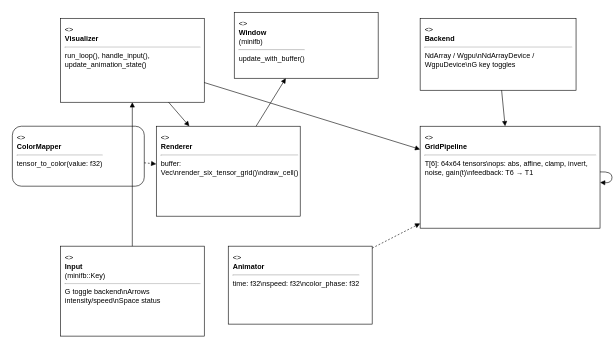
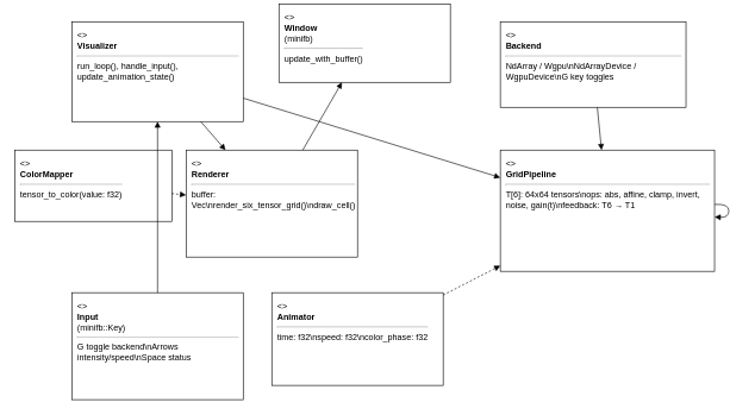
  <mxCell id="0" />
  <mxCell id="1" parent="0" />
  <mxCell id="2" value="&lt;&lt;block&gt;&gt;&lt;br/&gt;&lt;b&gt;Visualizer&lt;/b&gt;&lt;hr/&gt;run_loop(), handle_input(), update_animation_state()" style="whiteSpace=wrap;html=1;rounded=0;strokeColor=#000000;fillColor=#ffffff;align=left;verticalAlign=top;spacing=8;" parent="1" vertex="1"><mxGeometry x="100" y="30" width="240" height="140" as="geometry" /></mxCell>
- <mxCell id="3" value="&lt;&lt;block&gt;&gt;&lt;br/&gt;&lt;b&gt;Window&lt;/b&gt;&lt;br/&gt;(minifb)&lt;hr/&gt;update_with_buffer()" style="whiteSpace=wrap;html=1;rounded=0;strokeColor=#000000;fillColor=#ffffff;align=left;verticalAlign=top;spacing=8;" parent="1" vertex="1"><mxGeometry x="390" y="20" width="240" height="110" as="geometry" /></mxCell>
+ <mxCell id="3" value="&lt;&lt;block&gt;&gt;&lt;br/&gt;&lt;b&gt;Window&lt;/b&gt;&lt;br/&gt;(minifb)&lt;hr/&gt;update_with_buffer()" style="whiteSpace=wrap;html=1;rounded=0;strokeColor=#000000;fillColor=#ffffff;align=left;verticalAlign=top;spacing=8;" parent="1" vertex="1"><mxGeometry x="390" y="5" width="240" height="110" as="geometry" /></mxCell>
  <mxCell id="4" value="&lt;&lt;block&gt;&gt;&lt;br/&gt;&lt;b&gt;Renderer&lt;/b&gt;&lt;hr/&gt;buffer: Vec&lt;u32&gt;\nrender_six_tensor_grid()\ndraw_cell()" style="whiteSpace=wrap;html=1;rounded=0;strokeColor=#000000;fillColor=#ffffff;align=left;verticalAlign=top;spacing=8;" parent="1" vertex="1"><mxGeometry x="260" y="210" width="240" height="150" as="geometry" /></mxCell>
- <mxCell id="5" value="&lt;&lt;block&gt;&gt;&lt;br/&gt;&lt;b&gt;ColorMapper&lt;/b&gt;&lt;hr/&gt;tensor_to_color(value: f32)" style="whiteSpace=wrap;html=1;strokeColor=#000000;fillColor=#ffffff;align=left;verticalAlign=top;spacing=8;rounded=1;" parent="1" vertex="1"><mxGeometry x="20" y="210" width="220" height="100" as="geometry" /></mxCell>
+ <mxCell id="5" value="&lt;&lt;block&gt;&gt;&lt;br/&gt;&lt;b&gt;ColorMapper&lt;/b&gt;&lt;hr/&gt;tensor_to_color(value: f32)" style="whiteSpace=wrap;html=1;rounded=0;strokeColor=#000000;fillColor=#ffffff;align=left;verticalAlign=top;spacing=8;" parent="1" vertex="1"><mxGeometry x="20" y="210" width="220" height="100" as="geometry" /></mxCell>
  <mxCell id="6" value="&lt;&lt;block&gt;&gt;&lt;br/&gt;&lt;b&gt;Backend&lt;/b&gt;&lt;hr/&gt;NdArray&lt;f32&gt; / Wgpu&lt;f32&gt;\nNdArrayDevice / WgpuDevice\nG key toggles" style="whiteSpace=wrap;html=1;rounded=0;strokeColor=#000000;fillColor=#ffffff;align=left;verticalAlign=top;spacing=8;" parent="1" vertex="1"><mxGeometry x="700" y="30" width="260" height="120" as="geometry" /></mxCell>
  <mxCell id="7" value="&lt;&lt;block&gt;&gt;&lt;br/&gt;&lt;b&gt;GridPipeline&lt;/b&gt;&lt;hr/&gt;T[6]: 64x64 tensors\nops: abs, affine, clamp, invert, noise, gain(t)\nfeedback: T6 → T1" style="whiteSpace=wrap;html=1;rounded=0;strokeColor=#000000;fillColor=#ffffff;align=left;verticalAlign=top;spacing=8;" parent="1" vertex="1"><mxGeometry x="700" y="210" width="300" height="170" as="geometry" /></mxCell>
  <mxCell id="8" value="&lt;&lt;block&gt;&gt;&lt;br/&gt;&lt;b&gt;Input&lt;/b&gt;&lt;br/&gt;(minifb::Key)&lt;hr/&gt;G toggle backend\nArrows intensity/speed\nSpace status" style="whiteSpace=wrap;html=1;rounded=0;strokeColor=#000000;fillColor=#ffffff;align=left;verticalAlign=top;spacing=8;" parent="1" vertex="1"><mxGeometry x="100" y="410" width="240" height="150" as="geometry" /></mxCell>
  <mxCell id="9" value="&lt;&lt;block&gt;&gt;&lt;br/&gt;&lt;b&gt;Animator&lt;/b&gt;&lt;hr/&gt;time: f32\nspeed: f32\ncolor_phase: f32" style="whiteSpace=wrap;html=1;rounded=0;strokeColor=#000000;fillColor=#ffffff;align=left;verticalAlign=top;spacing=8;" parent="1" vertex="1"><mxGeometry x="380" y="410" width="240" height="130" as="geometry" /></mxCell>
  <mxCell id="10" style="endArrow=block;strokeColor=#000000;" parent="1" source="2" target="4" edge="1"><mxGeometry relative="1" as="geometry" /></mxCell>
  <mxCell id="11" style="endArrow=block;strokeColor=#000000;" parent="1" source="4" target="3" edge="1"><mxGeometry relative="1" as="geometry" /></mxCell>
  <mxCell id="12" style="endArrow=block;dashed=1;strokeColor=#000000;" parent="1" source="5" target="4" edge="1"><mxGeometry relative="1" as="geometry" /></mxCell>
  <mxCell id="13" style="endArrow=block;strokeColor=#000000;" parent="1" source="2" target="7" edge="1"><mxGeometry relative="1" as="geometry" /></mxCell>
  <mxCell id="14" style="endArrow=block;strokeColor=#000000;" parent="1" source="6" target="7" edge="1"><mxGeometry relative="1" as="geometry" /></mxCell>
  <mxCell id="15" style="endArrow=block;dashed=1;strokeColor=#000000;" parent="1" source="9" target="7" edge="1"><mxGeometry relative="1" as="geometry" /></mxCell>
  <mxCell id="16" style="endArrow=block;strokeColor=#000000;" parent="1" source="8" target="2" edge="1"><mxGeometry relative="1" as="geometry" /></mxCell>
  <mxCell id="17" style="endArrow=block;strokeColor=#000000;curved=1;" parent="1" source="7" target="7" edge="1"><mxGeometry relative="1" as="geometry"><mxPoint x="880" y="180" as="sourcePoint" /><mxPoint x="820" y="400" as="targetPoint" /></mxGeometry></mxCell>
